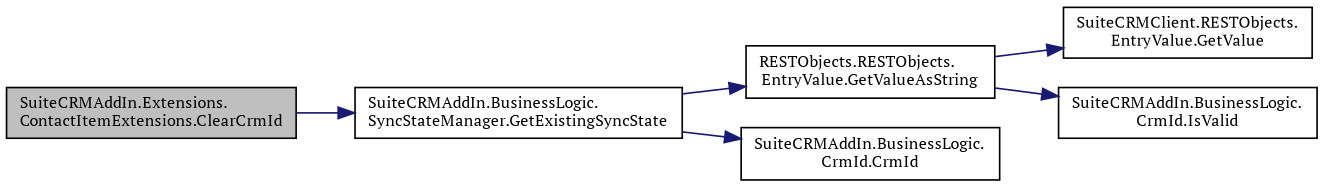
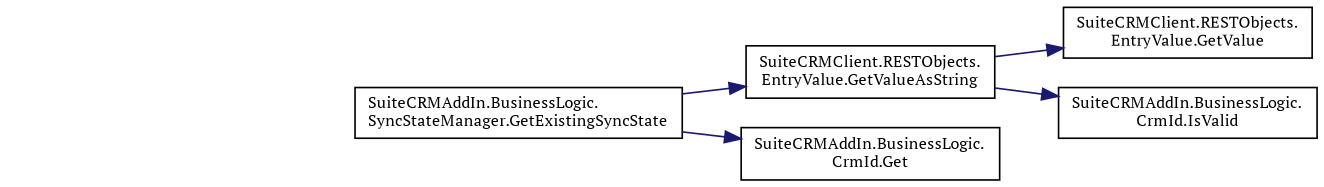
  digraph {
    fontname="PT Serif"
    rankdir=LR
    node [color=black fillcolor=white fontname="PT Serif" fontsize=10 shape=record style=filled]
    edge [color=midnightblue fontname="PT Serif" fontsize=10 labelfontname=Helvetica labelfontsize=10 style=solid]
-   n1 [fillcolor=grey75 fontcolor=black height=0.2 label="SuiteCRMAddIn.Extensions.\lContactItemExtensions.ClearCrmId" width=0.4]
    n2 [height=0.2 label="SuiteCRMAddIn.BusinessLogic.\lSyncStateManager.GetExistingSyncState" width=0.4]
-   n3 [height=0.2 label="RESTObjects.RESTObjects.\lEntryValue.GetValueAsString" width=0.4]
-   n4 [height=0.2 label="SuiteCRMAddIn.BusinessLogic.\lCrmId.CrmId" width=0.4]
+   n3 [height=0.2 label="SuiteCRMClient.RESTObjects.\lEntryValue.GetValueAsString" width=0.4]
+   n4 [height=0.2 label="SuiteCRMAddIn.BusinessLogic.\lCrmId.Get" width=0.4]
    n5 [height=0.2 label="SuiteCRMClient.RESTObjects.\lEntryValue.GetValue" width=0.4]
    n6 [height=0.2 label="SuiteCRMAddIn.BusinessLogic.\lCrmId.IsValid" width=0.4]
-   n1 -> n2
    n2 -> n3
    n2 -> n4
    n3 -> n5
    n3 -> n6
  }
